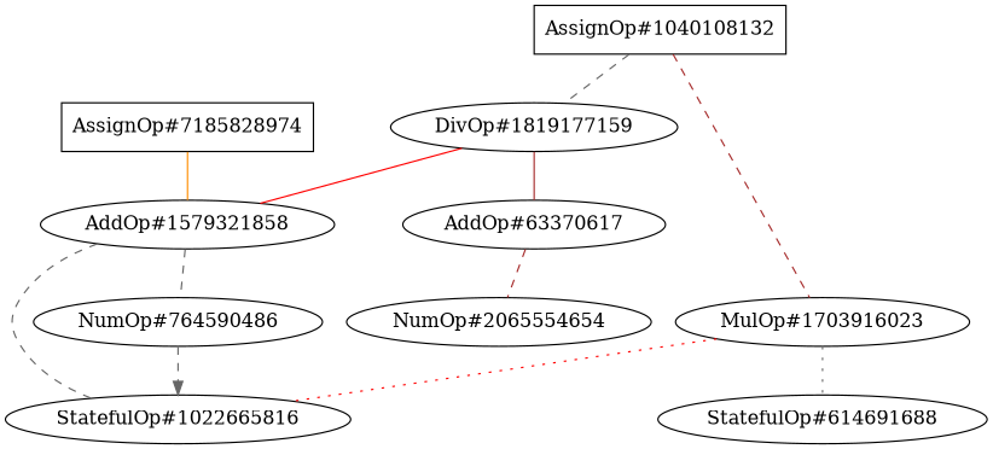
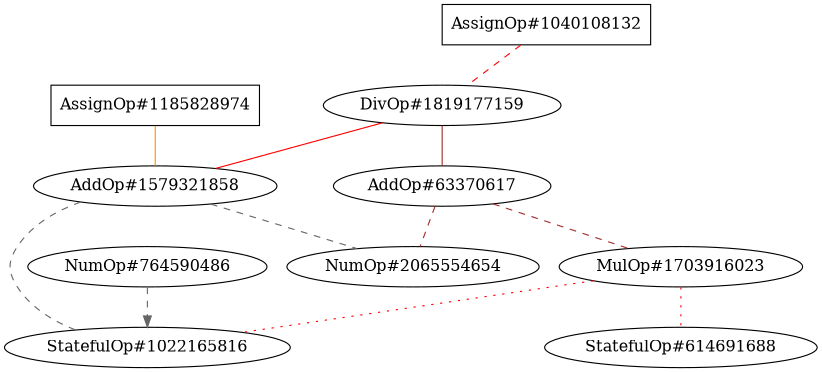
  graph {
    edge [color=gray40 style=dashed]
-   "AssignOp#1185828974" [shape=box label="AssignOp#7185828974"]
+   "AssignOp#1185828974" [shape=box]
    "AddOp#1579321858"
-   "StatefulOp#1022165816" [label="StatefulOp#1022665816"]
+   "StatefulOp#1022165816"
    "NumOp#764590486"
    "AssignOp#1040108132" [shape=box]
    "DivOp#1819177159"
    "AddOp#63370617"
    "NumOp#2065554654"
    "MulOp#1703916023"
    "StatefulOp#614691688"
    "AssignOp#1185828974" -- "AddOp#1579321858" [color=darkorange style=solid]
    "AddOp#1579321858" -- "StatefulOp#1022165816"
-   "AddOp#1579321858" -- "NumOp#764590486"
+   "AddOp#1579321858" -- "NumOp#2065554654"
    "NumOp#764590486" -- "StatefulOp#1022165816" [dir=forward]
-   "AssignOp#1040108132" -- "DivOp#1819177159"
+   "AssignOp#1040108132" -- "DivOp#1819177159" [color=red]
    "DivOp#1819177159" -- "AddOp#1579321858" [color=red style=solid]
    "DivOp#1819177159" -- "AddOp#63370617" [color=brown style=solid]
    "AddOp#63370617" -- "NumOp#2065554654" [color=brown]
-   "AssignOp#1040108132" -- "MulOp#1703916023" [color=brown]
+   "AddOp#63370617" -- "MulOp#1703916023" [color=brown]
    "MulOp#1703916023" -- "StatefulOp#1022165816" [color=red style=dotted]
-   "MulOp#1703916023" -- "StatefulOp#614691688" [style=dotted]
+   "MulOp#1703916023" -- "StatefulOp#614691688" [color=red style=dotted]
  }
